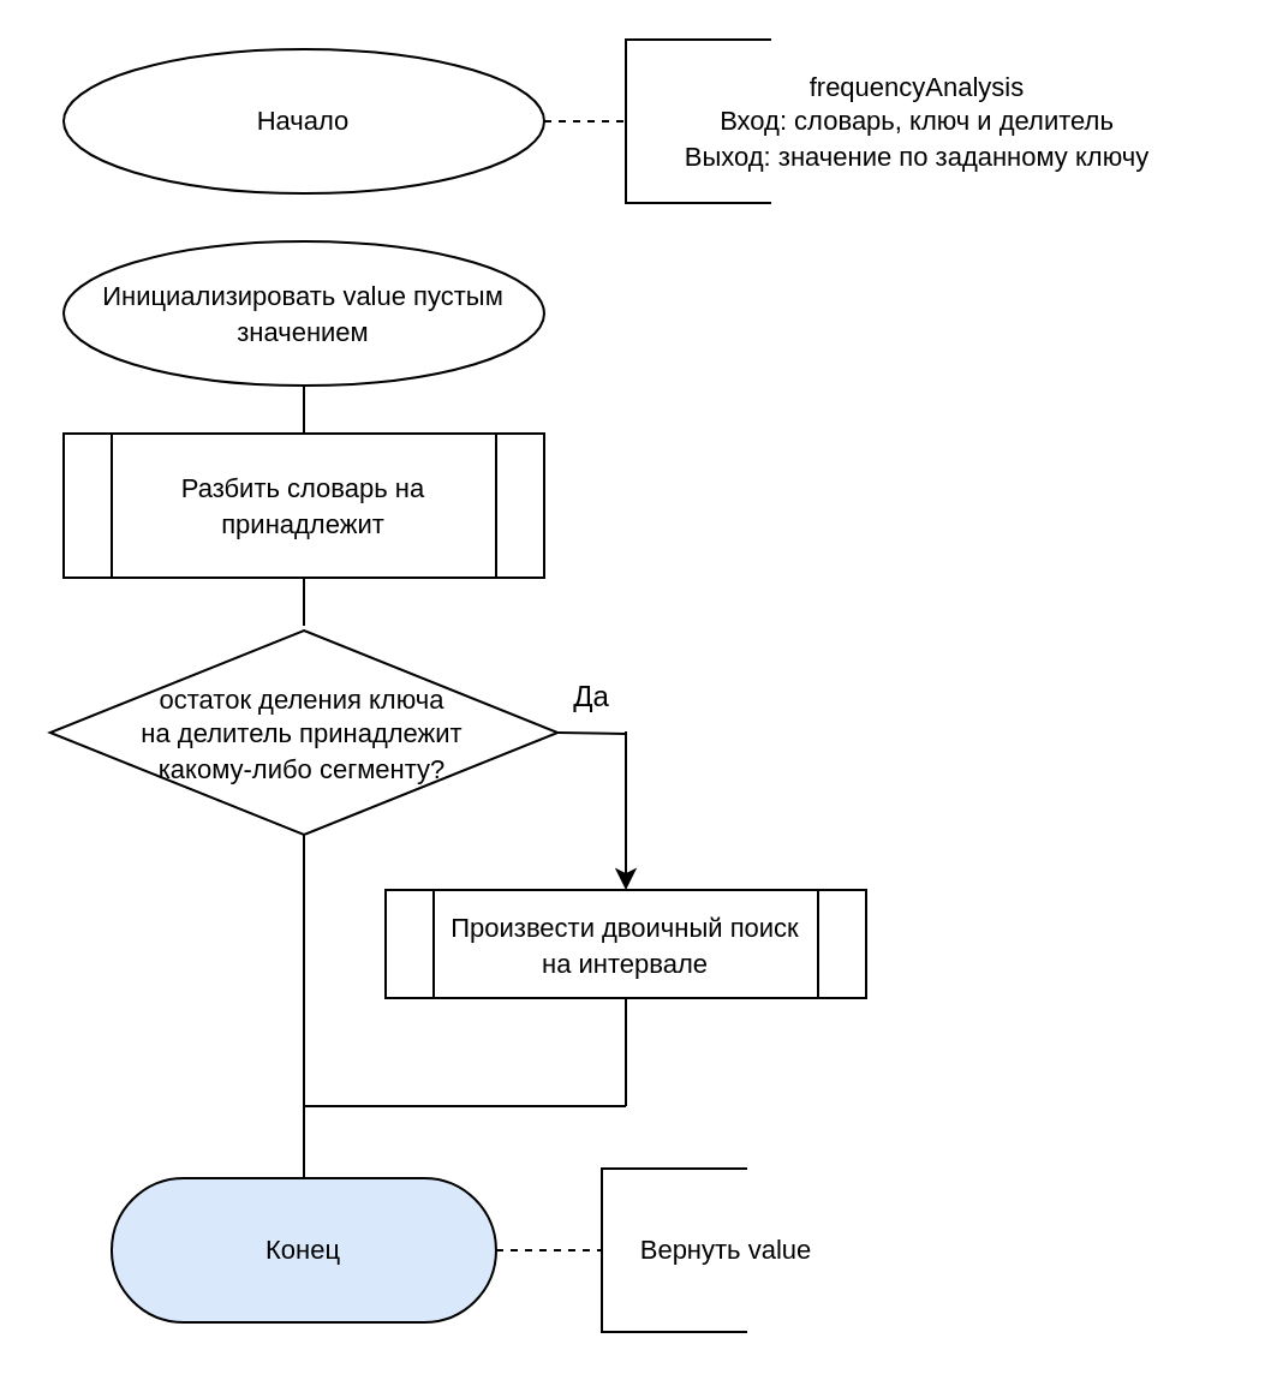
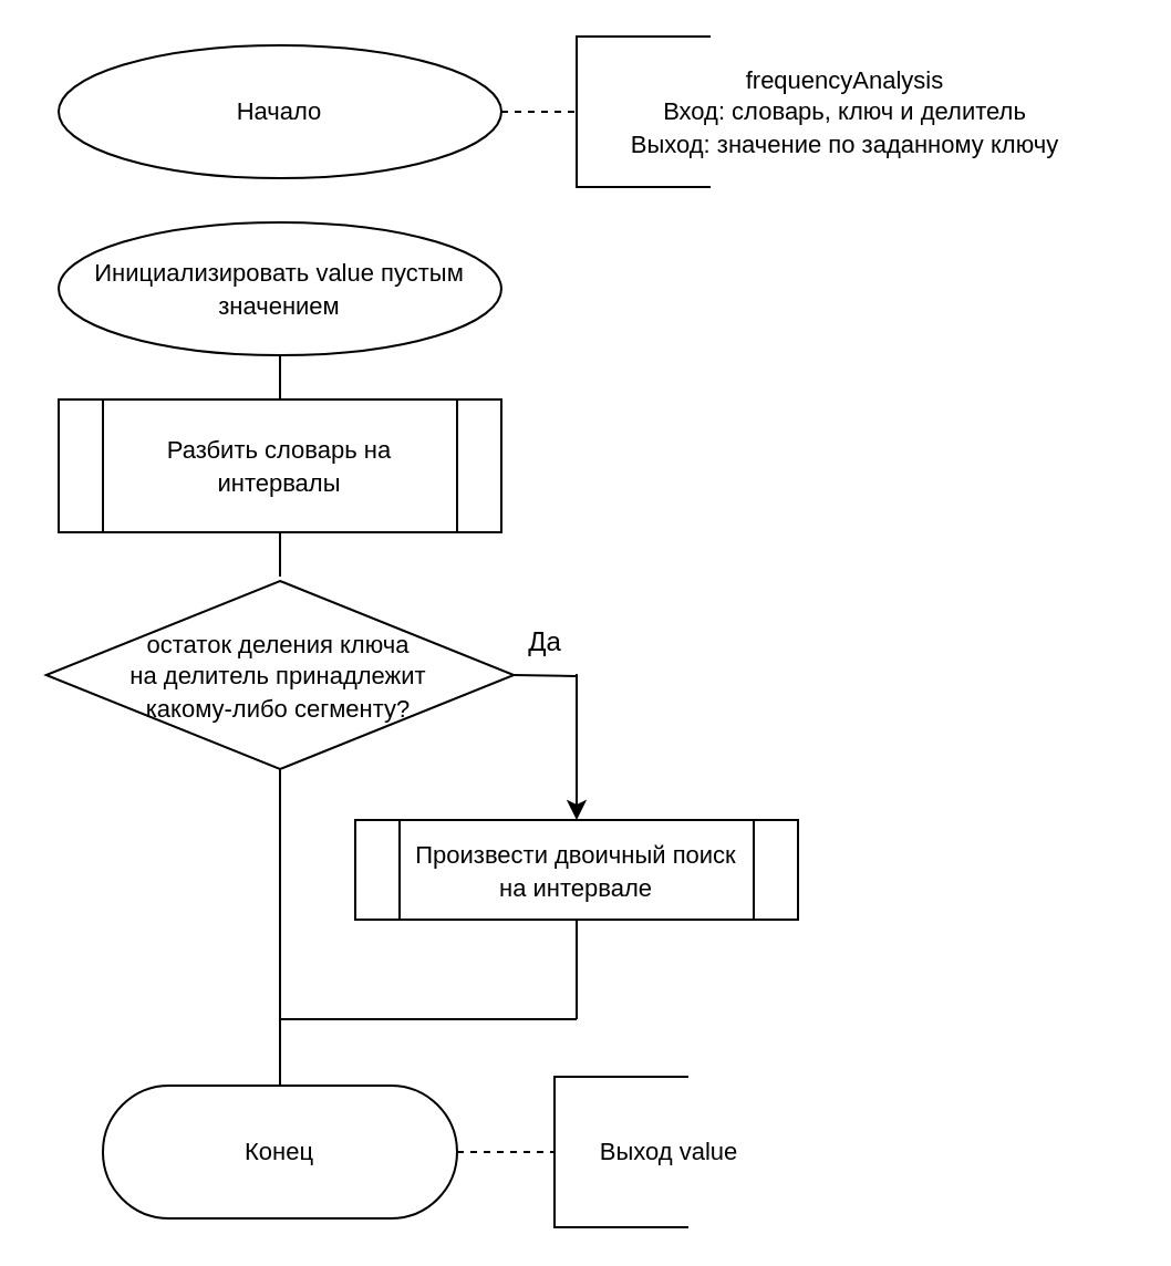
  <mxCell id="0" />
  <mxCell id="1" parent="0" />
  <mxCell id="2" value="&lt;font style=&quot;font-size: 11px&quot;&gt;Начало&lt;/font&gt;" style="ellipse;whiteSpace=wrap;html=1;arcSize=50;" parent="1" vertex="1"><mxGeometry x="26" y="20" width="200" height="60" as="geometry" /></mxCell>
- <mxCell id="3" value="&lt;font style=&quot;font-size: 11px&quot;&gt;Конец&lt;/font&gt;" style="rounded=1;whiteSpace=wrap;html=1;arcSize=50;fillColor=#dae8fc;" parent="1" vertex="1"><mxGeometry x="45.99" y="490" width="160" height="60" as="geometry" /></mxCell>
+ <mxCell id="3" value="&lt;font style=&quot;font-size: 11px&quot;&gt;Конец&lt;/font&gt;" style="rounded=1;whiteSpace=wrap;html=1;arcSize=50;" parent="1" vertex="1"><mxGeometry x="45.99" y="490" width="160" height="60" as="geometry" /></mxCell>
  <mxCell id="4" value="&lt;font style=&quot;font-size: 11px&quot;&gt;Инициализировать value пустым значением&lt;/font&gt;" style="ellipse;whiteSpace=wrap;html=1;" vertex="1" parent="1"><mxGeometry x="26" y="100" width="200" height="60" as="geometry" /></mxCell>
  <mxCell id="5" value="&lt;font style=&quot;font-size: 11px&quot;&gt;frequencyAnalysis&lt;br&gt;Вход: словарь, ключ и делитель&lt;br&gt;Выход: значение по заданному ключу&lt;/font&gt;" style="text;html=1;strokeColor=none;fillColor=none;align=center;verticalAlign=middle;whiteSpace=wrap;rounded=0;" vertex="1" parent="1"><mxGeometry x="256" y="30" width="250.5" height="40" as="geometry" /></mxCell>
  <mxCell id="6" value="" style="shape=partialRectangle;whiteSpace=wrap;html=1;bottom=1;right=1;left=1;top=0;fillColor=none;routingCenterX=-0.5;rotation=90;" vertex="1" parent="1"><mxGeometry x="256" y="20" width="68" height="60" as="geometry" /></mxCell>
  <mxCell id="7" value="" style="endArrow=none;dashed=1;html=1;exitX=1;exitY=0.5;exitDx=0;exitDy=0;entryX=0.5;entryY=1;entryDx=0;entryDy=0;" edge="1" parent="1" target="6" source="2"><mxGeometry width="50" height="50" relative="1" as="geometry"><mxPoint x="186" y="79.5" as="sourcePoint" /><mxPoint x="236" y="60" as="targetPoint" /></mxGeometry></mxCell>
- <mxCell id="8" value="&lt;font style=&quot;font-size: 11px&quot;&gt;Вернуть value&lt;/font&gt;" style="text;html=1;strokeColor=none;fillColor=none;align=center;verticalAlign=middle;whiteSpace=wrap;rounded=0;" vertex="1" parent="1"><mxGeometry x="231.62" y="500" width="140" height="40" as="geometry" /></mxCell>
+ <mxCell id="8" value="&lt;font style=&quot;font-size: 11px&quot;&gt;Выход value&lt;/font&gt;" style="text;html=1;strokeColor=none;fillColor=none;align=center;verticalAlign=middle;whiteSpace=wrap;rounded=0;" vertex="1" parent="1"><mxGeometry x="231.62" y="500" width="140" height="40" as="geometry" /></mxCell>
  <mxCell id="9" value="" style="shape=partialRectangle;whiteSpace=wrap;html=1;bottom=1;right=1;left=1;top=0;fillColor=none;routingCenterX=-0.5;rotation=90;" vertex="1" parent="1"><mxGeometry x="246" y="490" width="68" height="60" as="geometry" /></mxCell>
  <mxCell id="10" value="" style="endArrow=none;dashed=1;html=1;exitX=1;exitY=0.5;exitDx=0;exitDy=0;entryX=0.5;entryY=1;entryDx=0;entryDy=0;" edge="1" parent="1" target="9" source="3"><mxGeometry width="50" height="50" relative="1" as="geometry"><mxPoint x="206" y="510" as="sourcePoint" /><mxPoint x="236" y="510" as="targetPoint" /></mxGeometry></mxCell>
  <mxCell id="11" value="" style="endArrow=none;html=1;entryX=0.5;entryY=1;entryDx=0;entryDy=0;exitX=0.5;exitY=0;exitDx=0;exitDy=0;" edge="1" parent="1" target="4"><mxGeometry width="50" height="50" relative="1" as="geometry"><mxPoint x="126" y="180" as="sourcePoint" /><mxPoint x="106" y="250" as="targetPoint" /></mxGeometry></mxCell>
  <mxCell id="12" value="" style="endArrow=none;html=1;entryX=0.5;entryY=1;entryDx=0;entryDy=0;exitX=0.5;exitY=0;exitDx=0;exitDy=0;" edge="1" parent="1"><mxGeometry width="50" height="50" relative="1" as="geometry"><mxPoint x="126" y="260" as="sourcePoint" /><mxPoint x="126" y="240" as="targetPoint" /></mxGeometry></mxCell>
- <mxCell id="13" value="&lt;font style=&quot;font-size: 11px&quot;&gt;Разбить словарь на принадлежит&lt;/font&gt;" style="shape=process;whiteSpace=wrap;html=1;backgroundOutline=1;" vertex="1" parent="1"><mxGeometry x="26" y="180" width="200" height="60" as="geometry" /></mxCell>
+ <mxCell id="13" value="&lt;font style=&quot;font-size: 11px&quot;&gt;Разбить словарь на интервалы&lt;/font&gt;" style="shape=process;whiteSpace=wrap;html=1;backgroundOutline=1;" vertex="1" parent="1"><mxGeometry x="26" y="180" width="200" height="60" as="geometry" /></mxCell>
  <mxCell id="14" value="&lt;div&gt;&lt;font style=&quot;font-size: 11px&quot;&gt;остаток деления ключа &lt;br&gt;&lt;/font&gt;&lt;/div&gt;&lt;div&gt;&lt;font style=&quot;font-size: 11px&quot;&gt;на делитель принадлежит &lt;br&gt;&lt;/font&gt;&lt;/div&gt;&lt;div&gt;&lt;font style=&quot;font-size: 11px&quot;&gt;какому-либо сегменту?&lt;/font&gt;&lt;/div&gt;" style="rhombus;whiteSpace=wrap;html=1;" vertex="1" parent="1"><mxGeometry x="20.37" y="262" width="211.25" height="85" as="geometry" /></mxCell>
  <mxCell id="15" value="&lt;font style=&quot;font-size: 11px&quot;&gt;Произвести двоичный поиск на интервале&lt;/font&gt;" style="shape=process;whiteSpace=wrap;html=1;backgroundOutline=1;" vertex="1" parent="1"><mxGeometry x="160" y="370" width="200" height="45" as="geometry" /></mxCell>
  <mxCell id="16" value="" style="endArrow=none;html=1;entryX=1;entryY=0.5;entryDx=0;entryDy=0;" edge="1" parent="1" target="14"><mxGeometry width="50" height="50" relative="1" as="geometry"><mxPoint x="260" y="305" as="sourcePoint" /><mxPoint x="106" y="300" as="targetPoint" /></mxGeometry></mxCell>
  <mxCell id="17" value="" style="endArrow=classic;html=1;entryX=0.5;entryY=0;entryDx=0;entryDy=0;" edge="1" parent="1" target="15"><mxGeometry width="50" height="50" relative="1" as="geometry"><mxPoint x="260" y="304" as="sourcePoint" /><mxPoint x="256" y="360" as="targetPoint" /></mxGeometry></mxCell>
  <mxCell id="18" value="" style="endArrow=none;html=1;entryX=0.5;entryY=1;entryDx=0;entryDy=0;exitX=0.5;exitY=0;exitDx=0;exitDy=0;" edge="1" parent="1" source="3" target="14"><mxGeometry width="50" height="50" relative="1" as="geometry"><mxPoint x="-44" y="370" as="sourcePoint" /><mxPoint x="6" y="320" as="targetPoint" /></mxGeometry></mxCell>
  <mxCell id="19" value="" style="endArrow=none;html=1;entryX=0.5;entryY=1;entryDx=0;entryDy=0;" edge="1" parent="1" target="15"><mxGeometry width="50" height="50" relative="1" as="geometry"><mxPoint x="260" y="460" as="sourcePoint" /><mxPoint x="6" y="320" as="targetPoint" /></mxGeometry></mxCell>
  <mxCell id="20" value="" style="endArrow=none;html=1;" edge="1" parent="1"><mxGeometry width="50" height="50" relative="1" as="geometry"><mxPoint x="126" y="460" as="sourcePoint" /><mxPoint x="260" y="460" as="targetPoint" /></mxGeometry></mxCell>
  <mxCell id="21" value="Да" style="text;html=1;strokeColor=none;fillColor=none;align=center;verticalAlign=middle;whiteSpace=wrap;rounded=0;" vertex="1" parent="1"><mxGeometry x="226" y="280" width="40" height="20" as="geometry" /></mxCell>
